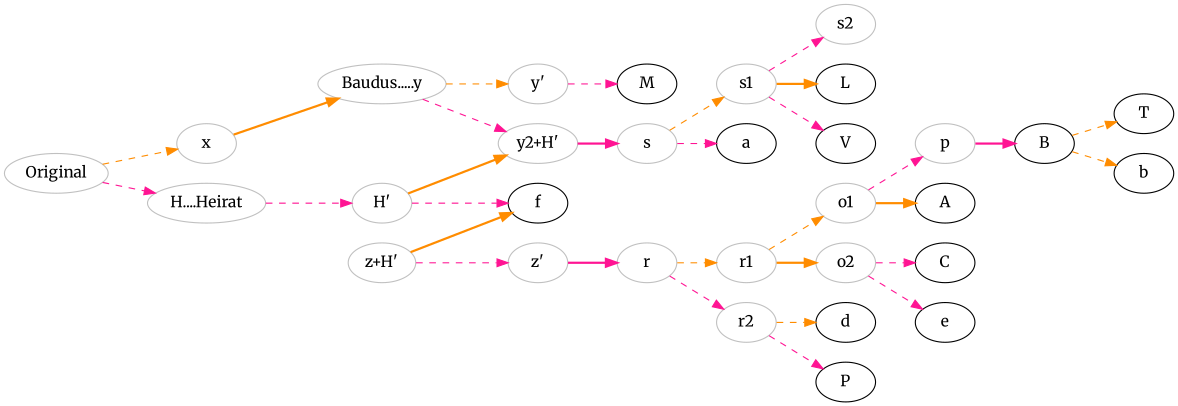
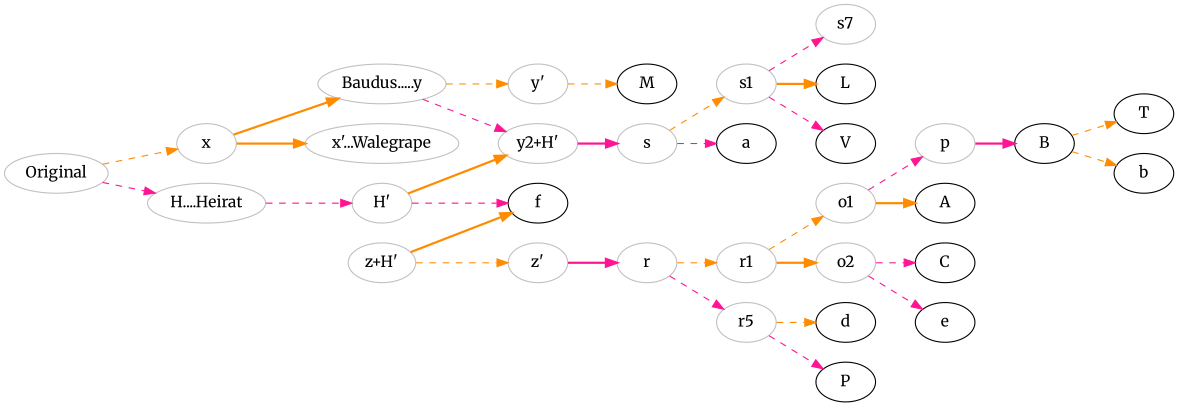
  digraph {
    fontname=Merriweather
    rankdir=LR
    node [color=grey fontname=Merriweather]
    edge [color=darkorange fontname=Merriweather style=dashed]
    Original
    x
    n3 [label="H....Heirat"]
    n4 [label="Baudus.....y"]
+   n5 [label="x'...Walegrape"]
    n6 [label="H'"]
    n7 [label="y'"]
    n8 [label="y2+H'"]
    M [color=""]
    s
    s1
    a [color=""]
    n13 [label="z+H'"]
    n14 [label="z'"]
    f [color=""]
    r
    r1
-   r2
+   r2 [label=r5]
    o1
    o2
    d [color=""]
    P [color=""]
    p
    A [color=""]
    C [color=""]
    e [color=""]
    B [color=""]
    T [color=""]
    b [color=""]
-   s2
+   s2 [label=s7]
    L [color=""]
    V [color=""]
    Original -> x
    Original -> n3 [color=deeppink]
    x -> n4 [style=bold]
+   x -> n5 [style=bold]
    n3 -> n6 [color=deeppink]
    n4 -> n7
    n4 -> n8 [color=deeppink]
    n6 -> n8 [style=bold]
    n6 -> f [color=deeppink]
-   n7 -> M [color=deeppink]
+   n7 -> M
    n8 -> s [color=deeppink style=bold]
    s -> s1
    s -> a [color=deeppink]
    s1 -> s2 [color=deeppink]
    s1 -> L [style=bold]
    s1 -> V [color=deeppink]
-   n13 -> n14 [color=deeppink]
+   n13 -> n14
    n13 -> f [style=bold]
    n14 -> r [color=deeppink style=bold]
    r -> r1
    r -> r2 [color=deeppink]
    r1 -> o1
    r1 -> o2 [style=bold]
    r2 -> d
    r2 -> P [color=deeppink]
    o1 -> p [color=deeppink]
    o1 -> A [style=bold]
    o2 -> C [color=deeppink]
    o2 -> e [color=deeppink]
    p -> B [color=deeppink style=bold]
    B -> T
    B -> b
  }
